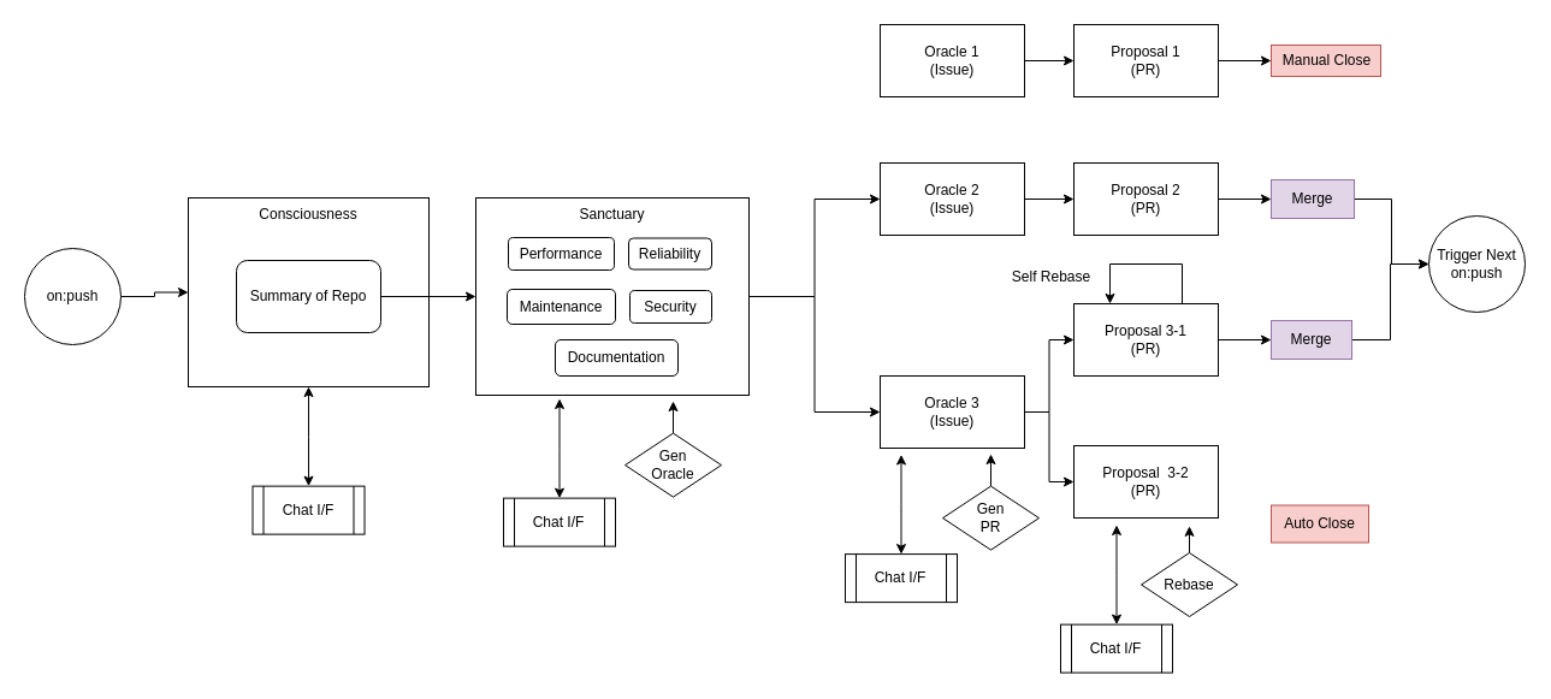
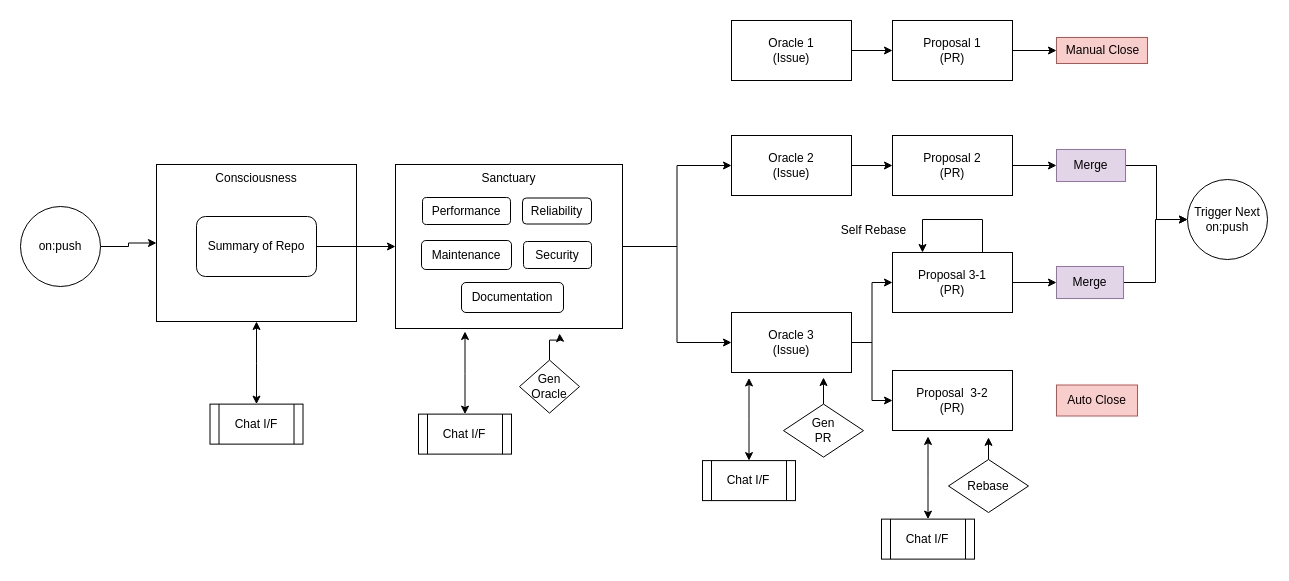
  <mxCell id="0" />
  <mxCell id="1" parent="0" />
  <mxCell id="2" value="Consciousness" style="whiteSpace=wrap;html=1;align=center;verticalAlign=top;" parent="1" vertex="1"><mxGeometry x="156" y="164" width="200" height="157" as="geometry" /></mxCell>
  <mxCell id="3" style="edgeStyle=orthogonalEdgeStyle;rounded=0;orthogonalLoop=1;jettySize=auto;html=1;" parent="1" source="4" target="2" edge="1"><mxGeometry relative="1" as="geometry" /></mxCell>
  <mxCell id="4" value="on:push" style="ellipse;whiteSpace=wrap;html=1;" parent="1" vertex="1"><mxGeometry x="20" y="206" width="80" height="80" as="geometry" /></mxCell>
  <mxCell id="5" style="edgeStyle=orthogonalEdgeStyle;rounded=0;orthogonalLoop=1;jettySize=auto;html=1;" parent="1" source="39" target="10" edge="1"><mxGeometry relative="1" as="geometry" /></mxCell>
  <mxCell id="6" style="edgeStyle=orthogonalEdgeStyle;rounded=0;orthogonalLoop=1;jettySize=auto;html=1;entryX=0;entryY=0.5;entryDx=0;entryDy=0;" parent="1" source="39" target="13" edge="1"><mxGeometry relative="1" as="geometry" /></mxCell>
  <mxCell id="7" style="edgeStyle=orthogonalEdgeStyle;rounded=0;orthogonalLoop=1;jettySize=auto;html=1;" parent="1" source="8" target="15" edge="1"><mxGeometry relative="1" as="geometry" /></mxCell>
  <mxCell id="8" value="Oracle 1&lt;br&gt;(Issue)" style="whiteSpace=wrap;html=1;" parent="1" vertex="1"><mxGeometry x="731" y="20" width="120" height="60" as="geometry" /></mxCell>
  <mxCell id="9" style="edgeStyle=orthogonalEdgeStyle;rounded=0;orthogonalLoop=1;jettySize=auto;html=1;" parent="1" source="10" target="17" edge="1"><mxGeometry relative="1" as="geometry" /></mxCell>
  <mxCell id="10" value="Oracle 2&lt;br&gt;(Issue)" style="whiteSpace=wrap;html=1;" parent="1" vertex="1"><mxGeometry x="731" y="135" width="120" height="60" as="geometry" /></mxCell>
  <mxCell id="11" style="edgeStyle=orthogonalEdgeStyle;rounded=0;orthogonalLoop=1;jettySize=auto;html=1;" parent="1" source="13" target="19" edge="1"><mxGeometry relative="1" as="geometry" /></mxCell>
  <mxCell id="12" style="edgeStyle=orthogonalEdgeStyle;rounded=0;orthogonalLoop=1;jettySize=auto;html=1;" parent="1" source="13" target="26" edge="1"><mxGeometry relative="1" as="geometry" /></mxCell>
  <mxCell id="13" value="Oracle 3&lt;br&gt;(Issue)" style="whiteSpace=wrap;html=1;" parent="1" vertex="1"><mxGeometry x="731" y="312" width="120" height="60" as="geometry" /></mxCell>
  <mxCell id="14" style="edgeStyle=orthogonalEdgeStyle;rounded=0;orthogonalLoop=1;jettySize=auto;html=1;" parent="1" source="15" target="27" edge="1"><mxGeometry relative="1" as="geometry" /></mxCell>
  <mxCell id="15" value="Proposal 1&lt;br&gt;(PR)" style="whiteSpace=wrap;html=1;" parent="1" vertex="1"><mxGeometry x="892" y="20" width="120" height="60" as="geometry" /></mxCell>
  <mxCell id="16" style="edgeStyle=orthogonalEdgeStyle;rounded=0;orthogonalLoop=1;jettySize=auto;html=1;" parent="1" source="17" target="23" edge="1"><mxGeometry relative="1" as="geometry" /></mxCell>
  <mxCell id="17" value="Proposal 2&lt;br&gt;(PR)" style="whiteSpace=wrap;html=1;" parent="1" vertex="1"><mxGeometry x="892" y="135" width="120" height="60" as="geometry" /></mxCell>
  <mxCell id="18" style="edgeStyle=orthogonalEdgeStyle;rounded=0;orthogonalLoop=1;jettySize=auto;html=1;" parent="1" source="19" target="31" edge="1"><mxGeometry relative="1" as="geometry" /></mxCell>
  <mxCell id="19" value="Proposal 3-1&lt;br&gt;(PR)" style="whiteSpace=wrap;html=1;" parent="1" vertex="1"><mxGeometry x="892" y="252" width="120" height="60" as="geometry" /></mxCell>
  <mxCell id="20" style="edgeStyle=orthogonalEdgeStyle;rounded=0;orthogonalLoop=1;jettySize=auto;html=1;" parent="1" source="21" edge="1"><mxGeometry relative="1" as="geometry"><mxPoint x="988" y="436.857" as="targetPoint" /></mxGeometry></mxCell>
  <mxCell id="21" value="Rebase" style="rhombus;whiteSpace=wrap;html=1;" parent="1" vertex="1"><mxGeometry x="948" y="459" width="80" height="53" as="geometry" /></mxCell>
  <mxCell id="22" style="edgeStyle=orthogonalEdgeStyle;rounded=0;orthogonalLoop=1;jettySize=auto;html=1;" parent="1" source="23" target="33" edge="1"><mxGeometry relative="1" as="geometry" /></mxCell>
  <mxCell id="23" value="Merge" style="whiteSpace=wrap;html=1;fillColor=#e1d5e7;strokeColor=#9673a6;" parent="1" vertex="1"><mxGeometry x="1056" y="149" width="69" height="32" as="geometry" /></mxCell>
  <mxCell id="24" style="edgeStyle=orthogonalEdgeStyle;rounded=0;orthogonalLoop=1;jettySize=auto;html=1;" parent="1" source="25" edge="1"><mxGeometry relative="1" as="geometry"><mxPoint x="823" y="377.005" as="targetPoint" /></mxGeometry></mxCell>
  <mxCell id="25" value="Gen&lt;br&gt;PR" style="rhombus;whiteSpace=wrap;html=1;" parent="1" vertex="1"><mxGeometry x="783" y="403.6" width="80" height="53" as="geometry" /></mxCell>
  <mxCell id="26" value="Proposal&amp;nbsp; 3-2&lt;br&gt;(PR)" style="whiteSpace=wrap;html=1;" parent="1" vertex="1"><mxGeometry x="892" y="370" width="120" height="60" as="geometry" /></mxCell>
  <mxCell id="27" value="Manual Close" style="text;html=1;align=center;verticalAlign=middle;resizable=0;points=[];autosize=1;strokeColor=#b85450;fillColor=#f8cecc;direction=south;" parent="1" vertex="1"><mxGeometry x="1056" y="37" width="91" height="26" as="geometry" /></mxCell>
  <mxCell id="28" style="edgeStyle=orthogonalEdgeStyle;rounded=0;orthogonalLoop=1;jettySize=auto;html=1;exitX=0.75;exitY=0;exitDx=0;exitDy=0;entryX=0.25;entryY=0;entryDx=0;entryDy=0;" parent="1" source="19" target="19" edge="1"><mxGeometry relative="1" as="geometry"><Array as="points"><mxPoint x="982" y="219" /><mxPoint x="922" y="219" /></Array></mxGeometry></mxCell>
  <mxCell id="29" value="Self Rebase" style="text;html=1;align=center;verticalAlign=middle;resizable=0;points=[];autosize=1;strokeColor=none;fillColor=none;" parent="1" vertex="1"><mxGeometry x="831" y="217" width="83" height="26" as="geometry" /></mxCell>
  <mxCell id="30" style="edgeStyle=orthogonalEdgeStyle;rounded=0;orthogonalLoop=1;jettySize=auto;html=1;entryX=0;entryY=0.5;entryDx=0;entryDy=0;" parent="1" source="31" target="33" edge="1"><mxGeometry relative="1" as="geometry" /></mxCell>
  <mxCell id="31" value="Merge" style="whiteSpace=wrap;html=1;fillColor=#e1d5e7;strokeColor=#9673a6;" parent="1" vertex="1"><mxGeometry x="1056" y="266" width="67" height="32" as="geometry" /></mxCell>
- <mxCell id="32" value="Auto Close" style="whiteSpace=wrap;html=1;fillColor=#f8cecc;strokeColor=#b85450;" parent="1" vertex="1"><mxGeometry x="1056" y="419.5" width="81" height="31" as="geometry" /></mxCell>
+ <mxCell id="32" value="Auto Close" style="whiteSpace=wrap;html=1;fillColor=#f8cecc;strokeColor=#b85450;" parent="1" vertex="1"><mxGeometry x="1056" y="384.5" width="81" height="31" as="geometry" /></mxCell>
  <mxCell id="33" value="Trigger Next&lt;br&gt;on:push" style="ellipse;whiteSpace=wrap;html=1;" parent="1" vertex="1"><mxGeometry x="1187" y="179" width="80" height="80" as="geometry" /></mxCell>
  <mxCell id="34" style="edgeStyle=orthogonalEdgeStyle;rounded=0;orthogonalLoop=1;jettySize=auto;html=1;" parent="1" source="51" target="39" edge="1"><mxGeometry relative="1" as="geometry"><mxPoint x="318.5" y="246" as="sourcePoint" /></mxGeometry></mxCell>
  <mxCell id="35" style="edgeStyle=orthogonalEdgeStyle;rounded=0;orthogonalLoop=1;jettySize=auto;html=1;startArrow=classic;startFill=1;" parent="1" source="36" edge="1"><mxGeometry relative="1" as="geometry"><mxPoint x="748.5" y="377.481" as="targetPoint" /></mxGeometry></mxCell>
  <mxCell id="36" value="Chat I/F" style="shape=process;whiteSpace=wrap;html=1;backgroundOutline=1;" parent="1" vertex="1"><mxGeometry x="702" y="460.1" width="93" height="40" as="geometry" /></mxCell>
  <mxCell id="37" style="edgeStyle=orthogonalEdgeStyle;rounded=0;orthogonalLoop=1;jettySize=auto;html=1;startArrow=classic;startFill=1;" parent="1" source="38" edge="1"><mxGeometry relative="1" as="geometry"><mxPoint x="927.5" y="436.001" as="targetPoint" /></mxGeometry></mxCell>
  <mxCell id="38" value="Chat I/F" style="shape=process;whiteSpace=wrap;html=1;backgroundOutline=1;" parent="1" vertex="1"><mxGeometry x="881" y="518.62" width="93" height="40" as="geometry" /></mxCell>
  <mxCell id="39" value="Sanctuary" style="whiteSpace=wrap;html=1;verticalAlign=top;" parent="1" vertex="1"><mxGeometry x="395" y="164" width="227" height="164" as="geometry" /></mxCell>
  <mxCell id="40" style="edgeStyle=orthogonalEdgeStyle;rounded=0;orthogonalLoop=1;jettySize=auto;html=1;startArrow=classic;startFill=1;" parent="1" source="41" edge="1"><mxGeometry relative="1" as="geometry"><mxPoint x="464.5" y="331.001" as="targetPoint" /></mxGeometry></mxCell>
  <mxCell id="41" value="Chat I/F" style="shape=process;whiteSpace=wrap;html=1;backgroundOutline=1;" parent="1" vertex="1"><mxGeometry x="418" y="413.62" width="93" height="40" as="geometry" /></mxCell>
  <mxCell id="42" value="Performance" style="rounded=1;whiteSpace=wrap;html=1;" parent="1" vertex="1"><mxGeometry x="422" y="197" width="88" height="27" as="geometry" /></mxCell>
  <mxCell id="43" value="Maintenance" style="rounded=1;whiteSpace=wrap;html=1;" parent="1" vertex="1"><mxGeometry x="421" y="240" width="90" height="29" as="geometry" /></mxCell>
  <mxCell id="44" value="Security" style="rounded=1;whiteSpace=wrap;html=1;" parent="1" vertex="1"><mxGeometry x="523" y="241" width="68" height="27" as="geometry" /></mxCell>
  <mxCell id="45" style="edgeStyle=orthogonalEdgeStyle;rounded=0;orthogonalLoop=1;jettySize=auto;html=1;" parent="1" source="46" edge="1"><mxGeometry relative="1" as="geometry"><mxPoint x="559" y="333.005" as="targetPoint" /></mxGeometry></mxCell>
- <mxCell id="46" value="Gen&lt;br&gt;Oracle" style="rhombus;whiteSpace=wrap;html=1;" parent="1" vertex="1"><mxGeometry x="519" y="359.6" width="80" height="53" as="geometry" /></mxCell>
+ <mxCell id="46" value="Gen&lt;br&gt;Oracle" style="rhombus;whiteSpace=wrap;html=1;" parent="1" vertex="1"><mxGeometry x="519" y="359.6" width="60" height="53" as="geometry" /></mxCell>
  <mxCell id="47" value="Reliability" style="rounded=1;whiteSpace=wrap;html=1;" parent="1" vertex="1"><mxGeometry x="522" y="197.5" width="69" height="26" as="geometry" /></mxCell>
  <mxCell id="48" value="Documentation" style="rounded=1;whiteSpace=wrap;html=1;" parent="1" vertex="1"><mxGeometry x="461" y="282" width="102" height="30" as="geometry" /></mxCell>
  <mxCell id="49" style="edgeStyle=orthogonalEdgeStyle;rounded=0;orthogonalLoop=1;jettySize=auto;html=1;startArrow=classic;startFill=1;" edge="1" parent="1" source="50"><mxGeometry relative="1" as="geometry"><mxPoint x="256" y="321.001" as="targetPoint" /></mxGeometry></mxCell>
  <mxCell id="50" value="Chat I/F" style="shape=process;whiteSpace=wrap;html=1;backgroundOutline=1;" vertex="1" parent="1"><mxGeometry x="209.5" y="403.62" width="93" height="40" as="geometry" /></mxCell>
  <mxCell id="51" value="Summary of Repo" style="rounded=1;whiteSpace=wrap;html=1;" vertex="1" parent="1"><mxGeometry x="196" y="216" width="120" height="60" as="geometry" /></mxCell>
